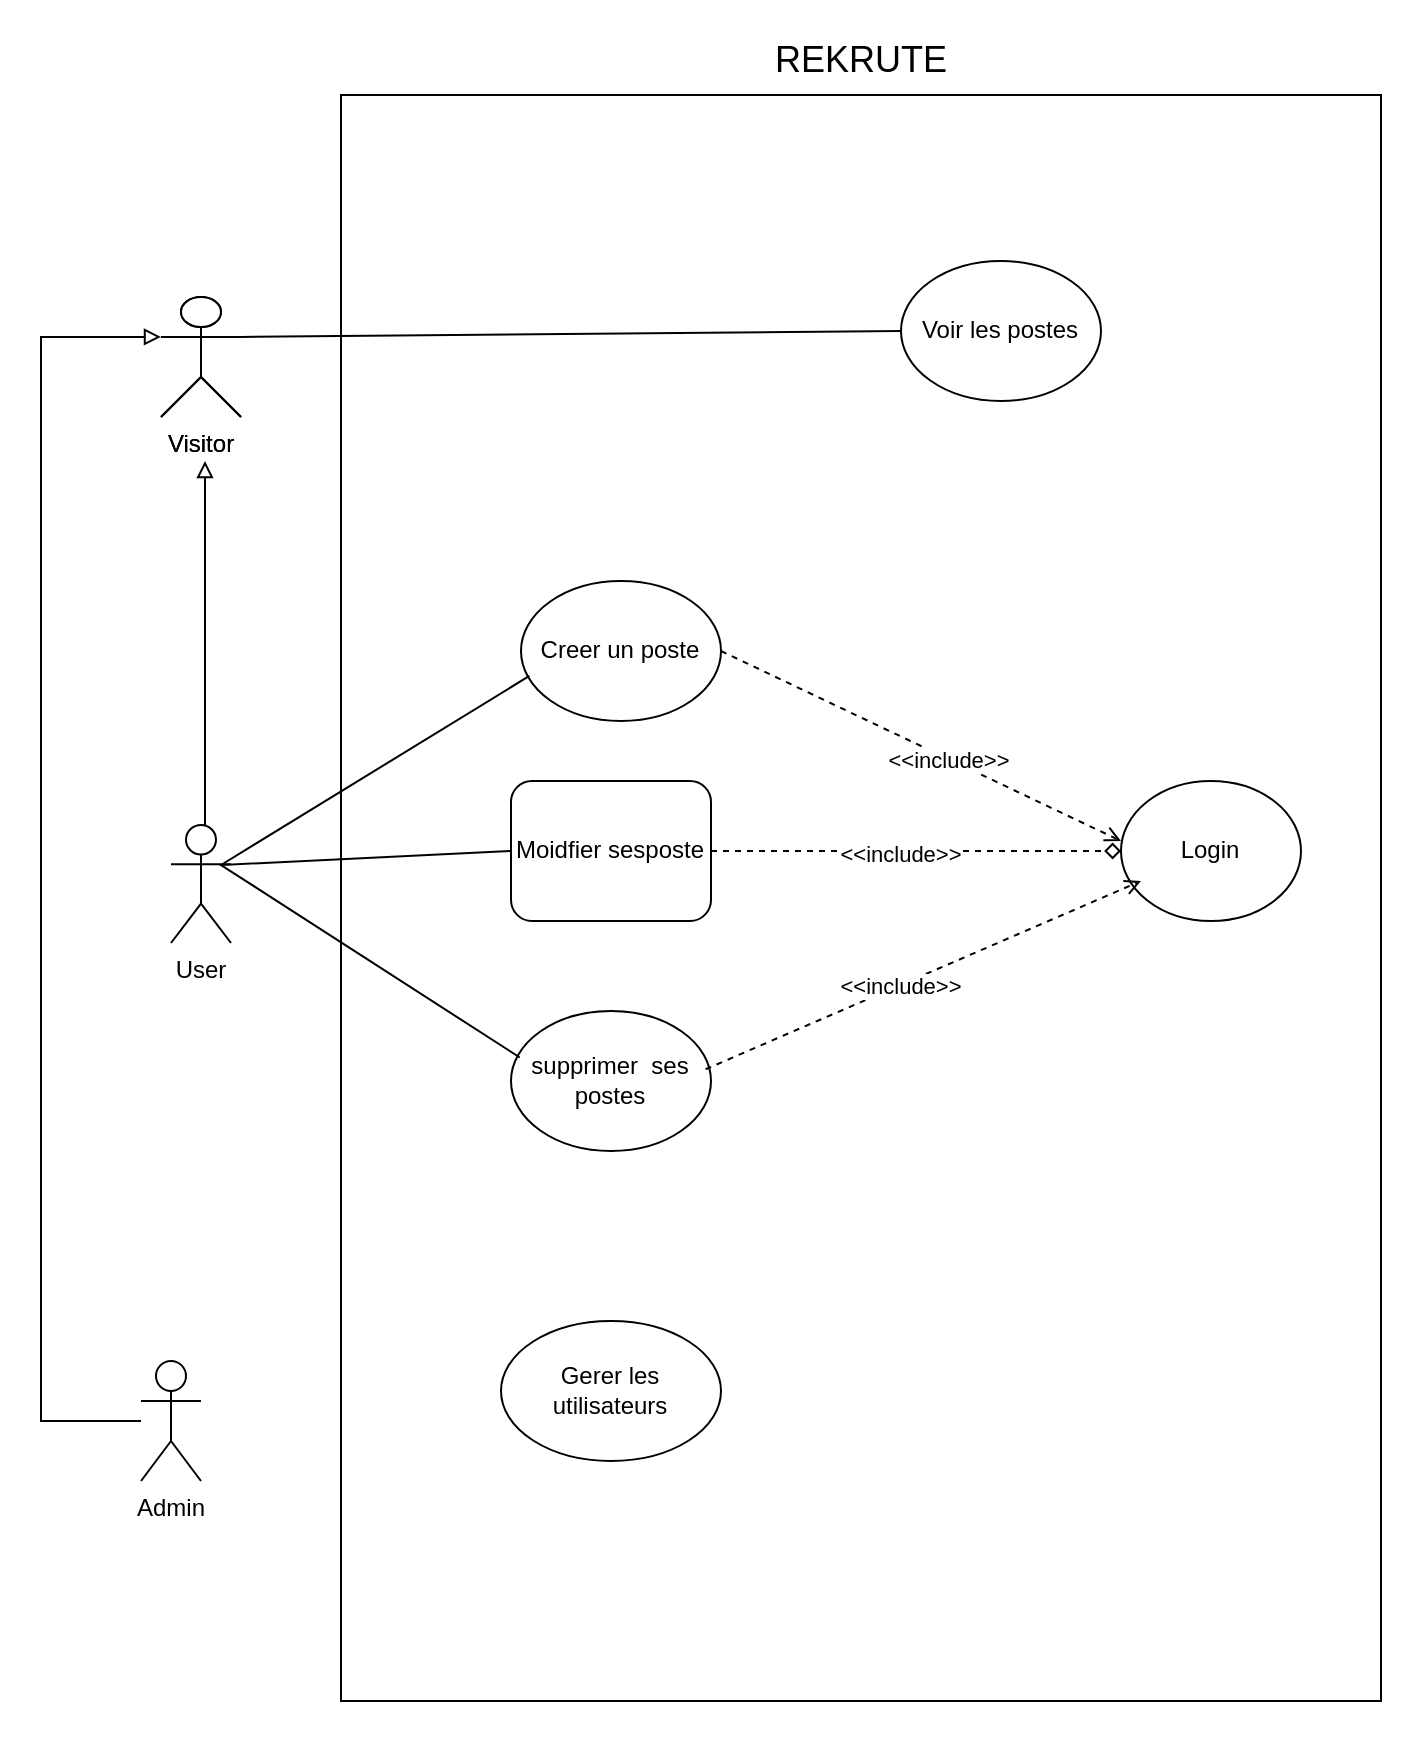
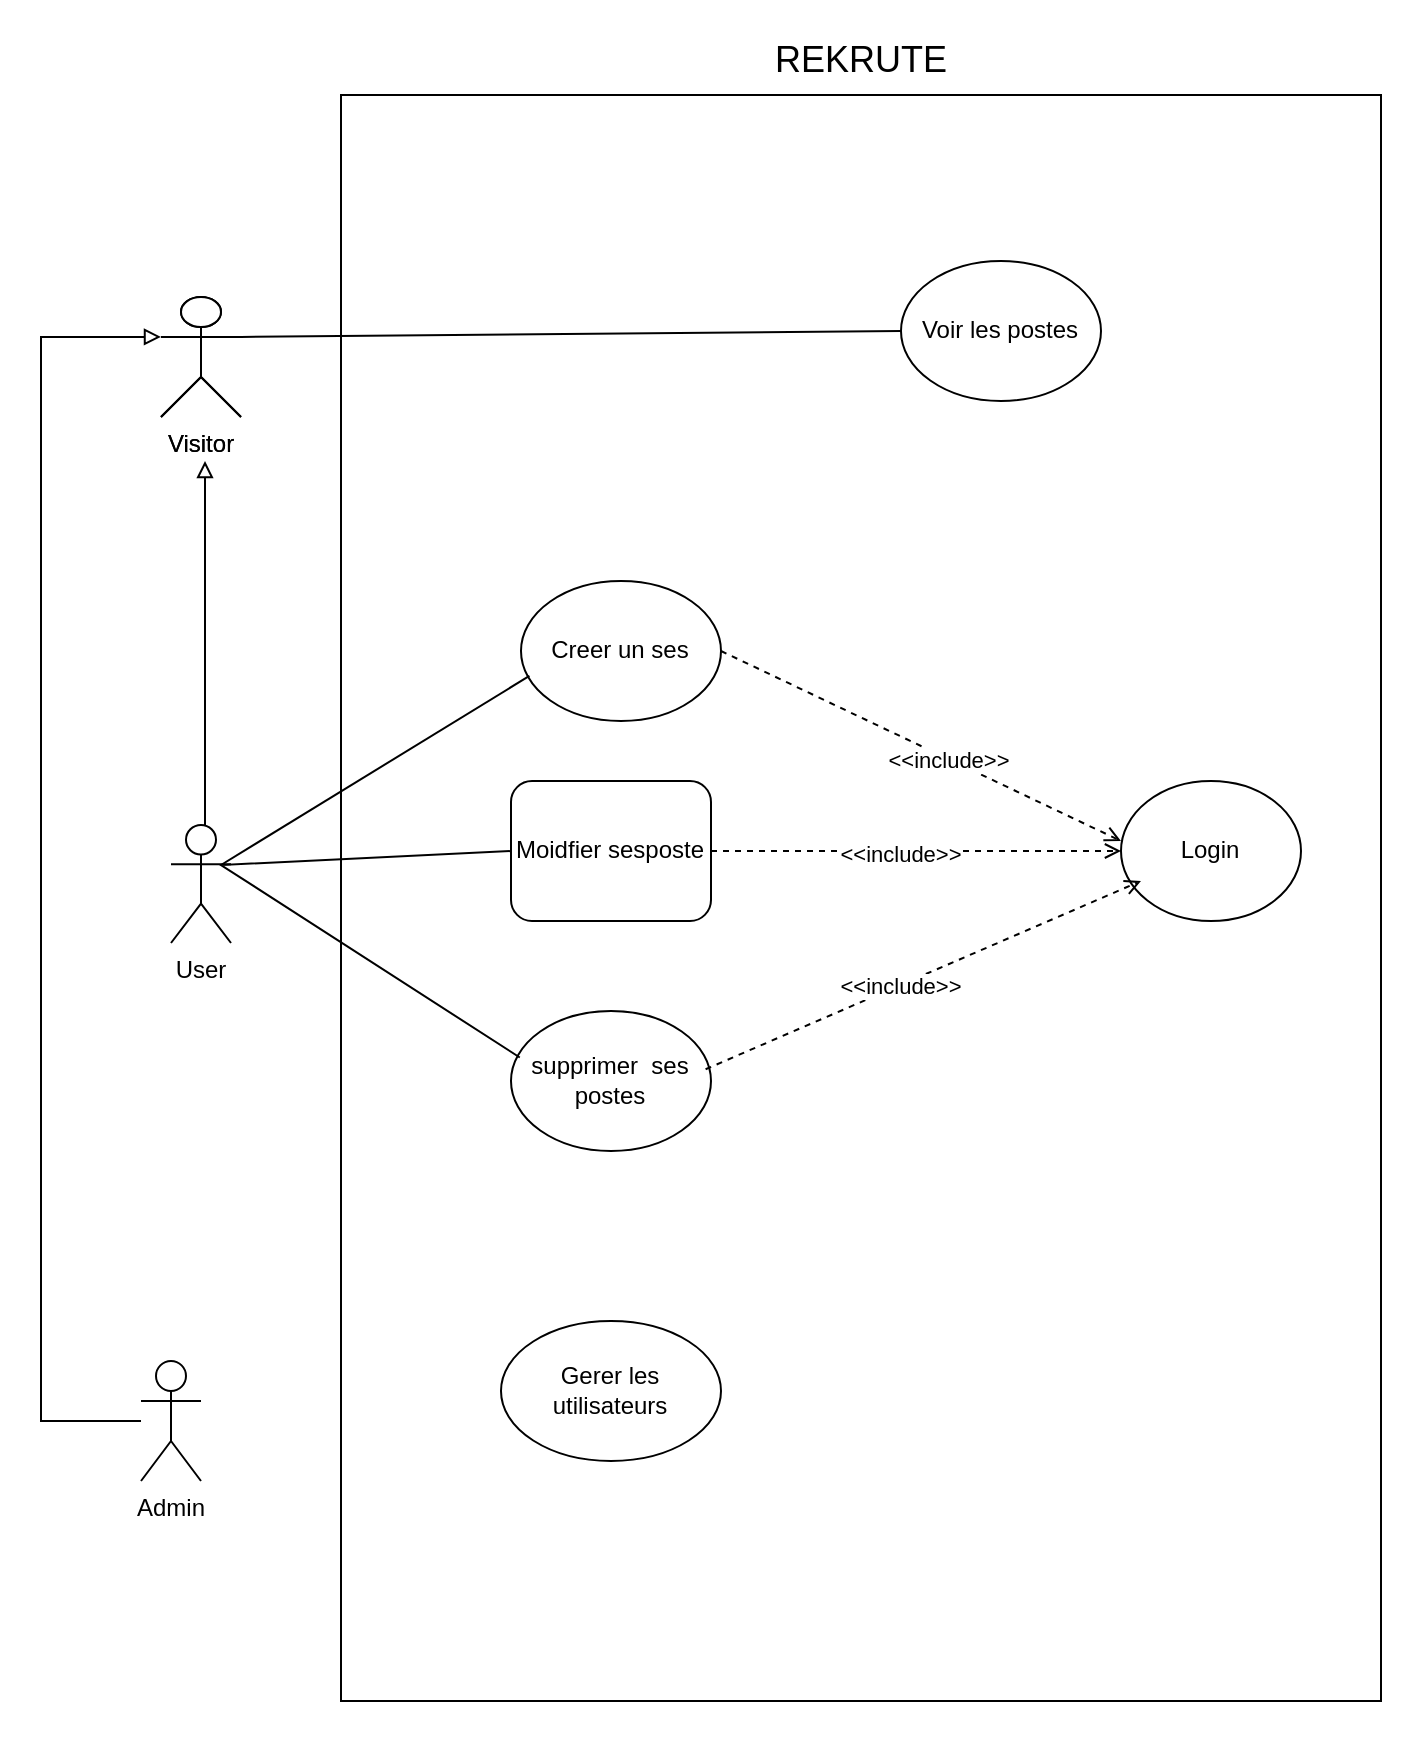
  <mxCell id="0" />
  <mxCell id="1" parent="0" />
  <mxCell id="2" value="" style="rounded=0;whiteSpace=wrap;html=1;" vertex="1" parent="1"><mxGeometry x="170" y="47" width="520" height="803" as="geometry" /></mxCell>
  <mxCell id="3" value="Visitor" style="shape=umlActor;verticalLabelPosition=bottom;verticalAlign=top;html=1;outlineConnect=0;" vertex="1" parent="1"><mxGeometry x="80" y="148" width="40" height="60" as="geometry" /></mxCell>
  <mxCell id="4" style="edgeStyle=orthogonalEdgeStyle;rounded=0;orthogonalLoop=1;jettySize=auto;html=1;endArrow=block;endFill=0;" edge="1" parent="1" source="5"><mxGeometry relative="1" as="geometry"><mxPoint x="102" y="230" as="targetPoint" /><Array as="points"><mxPoint x="102" y="332" /><mxPoint x="102" y="332" /></Array></mxGeometry></mxCell>
  <mxCell id="5" value="User" style="shape=umlActor;verticalLabelPosition=bottom;verticalAlign=top;html=1;outlineConnect=0;" vertex="1" parent="1"><mxGeometry x="85" y="412" width="30" height="59" as="geometry" /></mxCell>
  <mxCell id="6" style="edgeStyle=orthogonalEdgeStyle;rounded=0;orthogonalLoop=1;jettySize=auto;html=1;endArrow=block;endFill=0;entryX=0;entryY=0.333;entryDx=0;entryDy=0;entryPerimeter=0;" edge="1" parent="1" source="7" target="8"><mxGeometry relative="1" as="geometry"><mxPoint x="50" y="200" as="targetPoint" /><Array as="points"><mxPoint x="20" y="710" /><mxPoint x="20" y="168" /></Array></mxGeometry></mxCell>
  <mxCell id="7" value="Admin" style="shape=umlActor;verticalLabelPosition=bottom;verticalAlign=top;html=1;outlineConnect=0;" vertex="1" parent="1"><mxGeometry x="70" y="680" width="30" height="60" as="geometry" /></mxCell>
  <mxCell id="8" value="Visitor" style="shape=umlActor;verticalLabelPosition=bottom;verticalAlign=top;html=1;outlineConnect=0;" vertex="1" parent="1"><mxGeometry x="80" y="148" width="40" height="60" as="geometry" /></mxCell>
  <mxCell id="9" value="supprimer&amp;nbsp; ses postes" style="ellipse;whiteSpace=wrap;html=1;" vertex="1" parent="1"><mxGeometry x="255" y="505" width="100" height="70" as="geometry" /></mxCell>
  <mxCell id="10" value="Moidfier sesposte" style="whiteSpace=wrap;html=1;rounded=1;" vertex="1" parent="1"><mxGeometry x="255" y="390" width="100" height="70" as="geometry" /></mxCell>
- <mxCell id="11" value="Creer un poste" style="ellipse;whiteSpace=wrap;html=1;" vertex="1" parent="1"><mxGeometry x="260" y="290" width="100" height="70" as="geometry" /></mxCell>
+ <mxCell id="11" value="Creer un ses" style="ellipse;whiteSpace=wrap;html=1;" vertex="1" parent="1"><mxGeometry x="260" y="290" width="100" height="70" as="geometry" /></mxCell>
  <mxCell id="12" value="Gerer les utilisateurs" style="ellipse;whiteSpace=wrap;html=1;" vertex="1" parent="1"><mxGeometry x="250" y="660" width="110" height="70" as="geometry" /></mxCell>
  <mxCell id="13" value="" style="endArrow=none;html=1;rounded=0;entryX=0;entryY=0.5;entryDx=0;entryDy=0;exitX=0.044;exitY=0.332;exitDx=0;exitDy=0;exitPerimeter=0;" edge="1" parent="1" source="9" target="10"><mxGeometry width="50" height="50" relative="1" as="geometry"><mxPoint x="260" y="432" as="sourcePoint" /><mxPoint x="240" y="372" as="targetPoint" /><Array as="points"><mxPoint x="110" y="432" /></Array></mxGeometry></mxCell>
  <mxCell id="14" value="" style="endArrow=none;html=1;rounded=0;entryX=0.042;entryY=0.678;entryDx=0;entryDy=0;entryPerimeter=0;" edge="1" parent="1" target="11"><mxGeometry width="50" height="50" relative="1" as="geometry"><mxPoint x="110" y="432" as="sourcePoint" /><mxPoint x="160" y="312" as="targetPoint" /></mxGeometry></mxCell>
  <mxCell id="15" value="Login" style="ellipse;whiteSpace=wrap;html=1;" vertex="1" parent="1"><mxGeometry x="560" y="390" width="90" height="70" as="geometry" /></mxCell>
  <mxCell id="16" value="" style="endArrow=open;html=1;rounded=0;dashed=1;startArrow=none;startFill=0;endFill=0;exitX=1;exitY=0.5;exitDx=0;exitDy=0;" edge="1" parent="1" source="11"><mxGeometry width="50" height="50" relative="1" as="geometry"><mxPoint x="340" y="302.44" as="sourcePoint" /><mxPoint x="560" y="420" as="targetPoint" /></mxGeometry></mxCell>
  <mxCell id="17" value="&amp;lt;&amp;lt;include&amp;gt;&amp;gt;" style="edgeLabel;html=1;align=center;verticalAlign=middle;resizable=0;points=[];" vertex="1" connectable="0" parent="16"><mxGeometry x="0.138" y="-1" relative="1" as="geometry"><mxPoint as="offset" /></mxGeometry></mxCell>
- <mxCell id="18" value="" style="endArrow=diamond;html=1;rounded=0;entryX=0;entryY=0.5;entryDx=0;entryDy=0;dashed=1;startArrow=none;startFill=0;endFill=0;exitX=1;exitY=0.5;exitDx=0;exitDy=0;" edge="1" parent="1" source="10" target="15"><mxGeometry width="50" height="50" relative="1" as="geometry"><mxPoint x="350" y="447" as="sourcePoint" /><mxPoint x="518.04" y="442.99" as="targetPoint" /></mxGeometry></mxCell>
+ <mxCell id="18" value="" style="endArrow=open;html=1;rounded=0;entryX=0;entryY=0.5;entryDx=0;entryDy=0;dashed=1;startArrow=none;startFill=0;endFill=0;exitX=1;exitY=0.5;exitDx=0;exitDy=0;" edge="1" parent="1" source="10" target="15"><mxGeometry width="50" height="50" relative="1" as="geometry"><mxPoint x="350" y="447" as="sourcePoint" /><mxPoint x="518.04" y="442.99" as="targetPoint" /></mxGeometry></mxCell>
  <mxCell id="19" value="&amp;lt;&amp;lt;include&amp;gt;&amp;gt;" style="edgeLabel;html=1;align=center;verticalAlign=middle;resizable=0;points=[];" vertex="1" connectable="0" parent="18"><mxGeometry x="-0.085" y="-1" relative="1" as="geometry"><mxPoint as="offset" /></mxGeometry></mxCell>
  <mxCell id="20" value="" style="endArrow=open;html=1;rounded=0;exitX=0.973;exitY=0.416;exitDx=0;exitDy=0;exitPerimeter=0;dashed=1;startArrow=none;startFill=0;endFill=0;" edge="1" parent="1" source="9"><mxGeometry width="50" height="50" relative="1" as="geometry"><mxPoint x="338.65" y="472.77" as="sourcePoint" /><mxPoint x="570" y="440" as="targetPoint" /></mxGeometry></mxCell>
  <mxCell id="21" value="&amp;lt;&amp;lt;include&amp;gt;&amp;gt;" style="edgeLabel;html=1;align=center;verticalAlign=middle;resizable=0;points=[];" vertex="1" connectable="0" parent="20"><mxGeometry x="-0.109" y="-1" relative="1" as="geometry"><mxPoint as="offset" /></mxGeometry></mxCell>
  <mxCell id="22" value="Voir les postes" style="ellipse;whiteSpace=wrap;html=1;" vertex="1" parent="1"><mxGeometry x="450" y="130" width="100" height="70" as="geometry" /></mxCell>
  <mxCell id="23" value="" style="endArrow=none;html=1;rounded=0;exitX=1;exitY=0.333;exitDx=0;exitDy=0;exitPerimeter=0;entryX=0;entryY=0.5;entryDx=0;entryDy=0;" edge="1" parent="1" source="8" target="22"><mxGeometry width="50" height="50" relative="1" as="geometry"><mxPoint x="130" y="178" as="sourcePoint" /><mxPoint x="245" y="183" as="targetPoint" /></mxGeometry></mxCell>
  <mxCell id="24" value="&lt;font style=&quot;font-size: 18px&quot;&gt;REKRUTE&lt;/font&gt;" style="text;html=1;align=center;verticalAlign=middle;resizable=0;points=[];autosize=1;strokeColor=none;fillColor=none;" vertex="1" parent="1"><mxGeometry x="380" y="20" width="100" height="20" as="geometry" /></mxCell>
